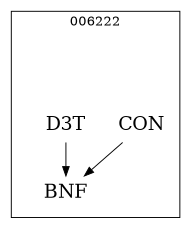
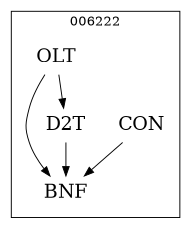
  strict digraph {
    fontname="DejaVu Serif"
    node [fontname="DejaVu Serif" fontsize=20 shape=plaintext]
    edge [fontname="DejaVu Serif"]
    n1 [label=CON]
    n2 [label=BNF]
-   n3 [label=D3T]
+   n3 [label=D2T]
+   n4 [label=OLT]
    subgraph cluster_1 {
      label=006222
      labeldoc=t
      n1
      n2
      n3
+     n4
    }
    n1 -> n2
    n3 -> n2
+   n4 -> n2
+   n4 -> n3
  }
